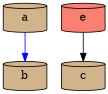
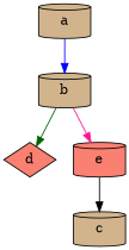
  digraph {
    node [fillcolor=tan shape=cylinder style=filled]
    a
    b
+   d [fillcolor=salmon shape=diamond]
    e [fillcolor=salmon]
    c
    a -> b [color=blue]
+   b -> d [color=darkgreen]
+   b -> e [color=deeppink]
    e -> c [color=black]
  }
